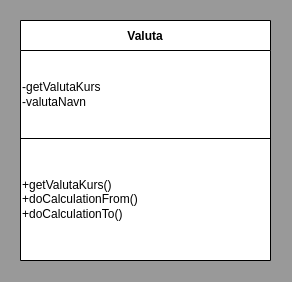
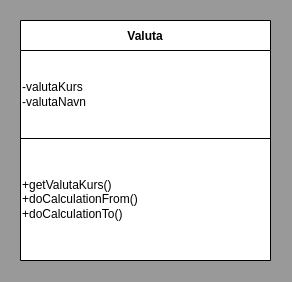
  <mxCell id="0" />
  <mxCell id="1" parent="0" />
  <mxCell id="2" value="Valuta" style="shape=table;startSize=30;container=1;collapsible=0;childLayout=tableLayout;swimlaneFillColor=default;fontStyle=1" parent="1" vertex="1"><mxGeometry x="20" y="20" width="250" height="240" as="geometry" /></mxCell>
  <mxCell id="3" value="" style="shape=partialRectangle;collapsible=0;dropTarget=0;pointerEvents=0;fillColor=none;top=0;left=0;bottom=0;right=0;points=[[0,0.5],[1,0.5]];portConstraint=eastwest;" parent="2" vertex="1"><mxGeometry y="30" width="250" height="88" as="geometry" /></mxCell>
- <mxCell id="4" value="-getValutaKurs&lt;br&gt;-valutaNavn" style="shape=partialRectangle;html=1;whiteSpace=wrap;connectable=0;overflow=hidden;fillColor=none;top=0;left=0;bottom=0;right=0;pointerEvents=1;align=left;" parent="3" vertex="1"><mxGeometry width="250" height="88" as="geometry"><mxRectangle width="250" height="88" as="alternateBounds" /></mxGeometry></mxCell>
+ <mxCell id="4" value="-valutaKurs&lt;br&gt;-valutaNavn" style="shape=partialRectangle;html=1;whiteSpace=wrap;connectable=0;overflow=hidden;fillColor=none;top=0;left=0;bottom=0;right=0;pointerEvents=1;align=left;" parent="3" vertex="1"><mxGeometry width="250" height="88" as="geometry"><mxRectangle width="250" height="88" as="alternateBounds" /></mxGeometry></mxCell>
  <mxCell id="5" value="" style="shape=partialRectangle;collapsible=0;dropTarget=0;pointerEvents=0;fillColor=none;top=0;left=0;bottom=0;right=0;points=[[0,0.5],[1,0.5]];portConstraint=eastwest;" parent="2" vertex="1"><mxGeometry y="118" width="250" height="122" as="geometry" /></mxCell>
  <mxCell id="6" value="+getValutaKurs()&lt;br&gt;+doCalculationFrom()&lt;br&gt;+doCalculationTo()" style="shape=partialRectangle;html=1;whiteSpace=wrap;connectable=0;overflow=hidden;fillColor=none;top=0;left=0;bottom=0;right=0;pointerEvents=1;align=left;" parent="5" vertex="1"><mxGeometry width="250" height="122" as="geometry"><mxRectangle width="250" height="122" as="alternateBounds" /></mxGeometry></mxCell>
